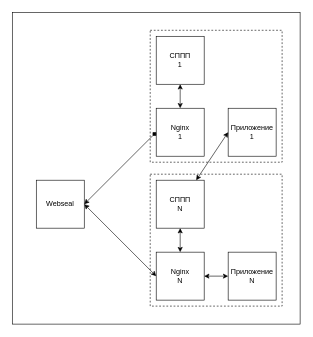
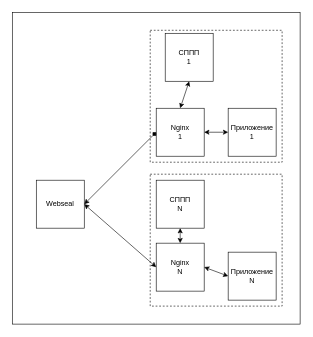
  <mxCell id="0" style=";html=1;" />
  <mxCell id="1" style=";html=1;" parent="0" />
  <mxCell id="2" value="" style="whiteSpace=wrap;html=1;" parent="1" vertex="1"><mxGeometry x="20" y="20" width="480" height="520" as="geometry" /></mxCell>
  <mxCell id="3" value="" style="rounded=0;whiteSpace=wrap;html=1;fillColor=none;dashed=1;" parent="1" vertex="1"><mxGeometry x="250" y="50" width="220" height="220" as="geometry" /></mxCell>
- <mxCell id="4" value="СППП&lt;br&gt;1" style="rounded=0;whiteSpace=wrap;html=1;" parent="1" vertex="1"><mxGeometry x="260" y="60" width="80" height="80" as="geometry" /></mxCell>
+ <mxCell id="4" value="СППП&lt;br&gt;1" style="rounded=0;whiteSpace=wrap;html=1;" parent="1" vertex="1"><mxGeometry x="275" y="55" width="80" height="80" as="geometry" /></mxCell>
  <mxCell id="5" value="Webseal" style="rounded=0;whiteSpace=wrap;html=1;" parent="1" vertex="1"><mxGeometry x="60" y="300" width="80" height="80" as="geometry" /></mxCell>
  <mxCell id="6" value="Приложение 1" style="rounded=0;whiteSpace=wrap;html=1;" parent="1" vertex="1"><mxGeometry x="380" y="180" width="80" height="80" as="geometry" /></mxCell>
  <mxCell id="7" value="Nginx&lt;br&gt;1" style="rounded=0;whiteSpace=wrap;html=1;" parent="1" vertex="1"><mxGeometry x="260" y="180" width="80" height="80" as="geometry" /></mxCell>
  <mxCell id="8" value="СППП&lt;br&gt;N" style="rounded=0;whiteSpace=wrap;html=1;" parent="1" vertex="1"><mxGeometry x="260" y="300" width="80" height="80" as="geometry" /></mxCell>
- <mxCell id="9" value="Nginx&lt;br&gt;N" style="rounded=0;whiteSpace=wrap;html=1;" parent="1" vertex="1"><mxGeometry x="260" y="420" width="80" height="80" as="geometry" /></mxCell>
+ <mxCell id="9" value="Nginx&lt;br&gt;N" style="rounded=0;whiteSpace=wrap;html=1;" parent="1" vertex="1"><mxGeometry x="260" y="405" width="80" height="80" as="geometry" /></mxCell>
  <mxCell id="10" value="" style="endArrow=diamond;startArrow=classic;html=1;exitX=1;exitY=0.5;exitDx=0;exitDy=0;entryX=0;entryY=0.5;entryDx=0;entryDy=0;" parent="1" source="5" target="7" edge="1"><mxGeometry width="50" height="50" relative="1" as="geometry"><mxPoint x="230" y="360" as="sourcePoint" /><mxPoint x="280" y="310" as="targetPoint" /></mxGeometry></mxCell>
  <mxCell id="11" value="" style="endArrow=classic;startArrow=classic;html=1;exitX=1;exitY=0.5;exitDx=0;exitDy=0;entryX=0;entryY=0.5;entryDx=0;entryDy=0;" parent="1" source="5" target="9" edge="1"><mxGeometry width="50" height="50" relative="1" as="geometry"><mxPoint x="70" y="260" as="sourcePoint" /><mxPoint x="150" y="230" as="targetPoint" /></mxGeometry></mxCell>
  <mxCell id="12" value="Приложение N" style="rounded=0;whiteSpace=wrap;html=1;" parent="1" vertex="1"><mxGeometry x="380" y="420" width="80" height="80" as="geometry" /></mxCell>
  <mxCell id="13" value="" style="endArrow=classic;startArrow=classic;html=1;entryX=0.5;entryY=1;entryDx=0;entryDy=0;exitX=0.5;exitY=0;exitDx=0;exitDy=0;" parent="1" source="9" target="8" edge="1"><mxGeometry width="50" height="50" relative="1" as="geometry"><mxPoint x="310" y="310" as="sourcePoint" /><mxPoint x="270" y="150" as="targetPoint" /></mxGeometry></mxCell>
  <mxCell id="14" value="" style="endArrow=classic;startArrow=classic;html=1;entryX=0;entryY=0.5;entryDx=0;entryDy=0;exitX=1;exitY=0.5;exitDx=0;exitDy=0;" parent="1" source="9" target="12" edge="1"><mxGeometry width="50" height="50" relative="1" as="geometry"><mxPoint x="330" y="330" as="sourcePoint" /><mxPoint x="290" y="170" as="targetPoint" /></mxGeometry></mxCell>
  <mxCell id="15" value="" style="endArrow=classic;startArrow=classic;html=1;entryX=0.5;entryY=1;entryDx=0;entryDy=0;exitX=0.5;exitY=0;exitDx=0;exitDy=0;" parent="1" source="7" target="4" edge="1"><mxGeometry width="50" height="50" relative="1" as="geometry"><mxPoint x="340" y="340" as="sourcePoint" /><mxPoint x="300" y="180" as="targetPoint" /></mxGeometry></mxCell>
- <mxCell id="16" value="" style="endArrow=classic;startArrow=classic;html=1;exitX=0;exitY=0.5;exitDx=0;exitDy=0;" parent="1" source="6" target="8" edge="1"><mxGeometry width="50" height="50" relative="1" as="geometry"><mxPoint x="360" y="360" as="sourcePoint" /><mxPoint x="320" y="200" as="targetPoint" /></mxGeometry></mxCell>
+ <mxCell id="16" value="" style="endArrow=classic;startArrow=classic;html=1;entryX=1;entryY=0.5;entryDx=0;entryDy=0;exitX=0;exitY=0.5;exitDx=0;exitDy=0;" parent="1" source="6" target="7" edge="1"><mxGeometry width="50" height="50" relative="1" as="geometry"><mxPoint x="360" y="360" as="sourcePoint" /><mxPoint x="320" y="200" as="targetPoint" /></mxGeometry></mxCell>
  <mxCell id="17" value="" style="rounded=0;whiteSpace=wrap;html=1;fillColor=none;dashed=1;" parent="1" vertex="1"><mxGeometry x="250" y="290" width="220" height="220" as="geometry" /></mxCell>
